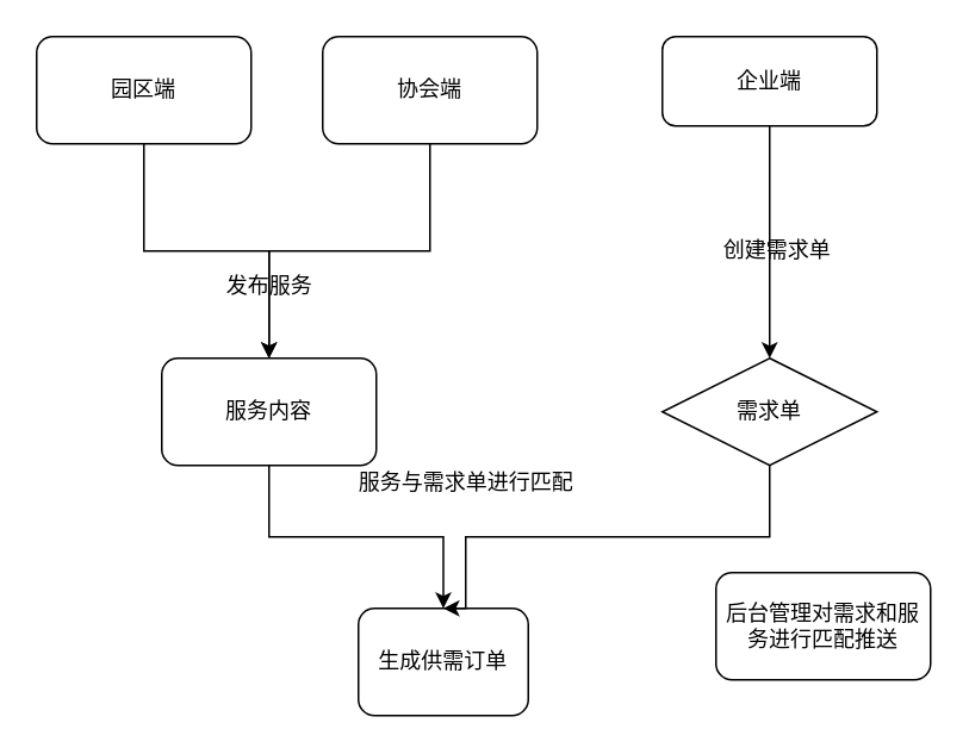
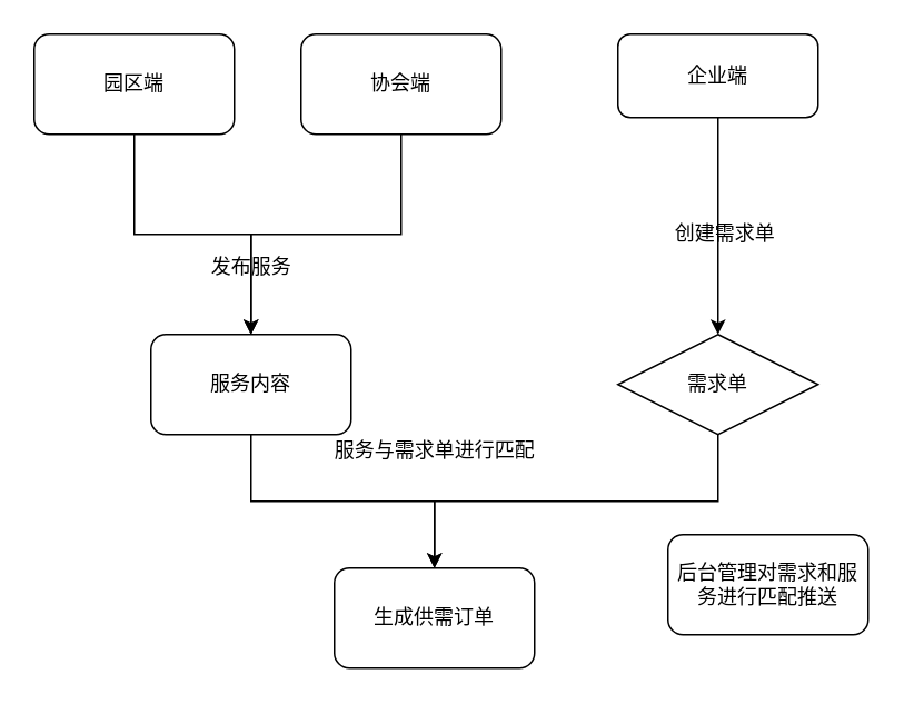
  <mxCell id="0" />
  <mxCell id="1" parent="0" />
  <mxCell id="2" style="edgeStyle=orthogonalEdgeStyle;rounded=0;orthogonalLoop=1;jettySize=auto;html=1;entryX=0.5;entryY=0;entryDx=0;entryDy=0;" edge="1" parent="1" source="3" target="9"><mxGeometry relative="1" as="geometry"><mxPoint x="140" y="180" as="targetPoint" /></mxGeometry></mxCell>
  <mxCell id="3" value="园区端" style="rounded=1;whiteSpace=wrap;html=1;" vertex="1" parent="1"><mxGeometry x="20" y="20" width="120" height="60" as="geometry" /></mxCell>
  <mxCell id="4" style="edgeStyle=orthogonalEdgeStyle;rounded=0;orthogonalLoop=1;jettySize=auto;html=1;entryX=0.5;entryY=0;entryDx=0;entryDy=0;" edge="1" parent="1" source="5" target="14"><mxGeometry relative="1" as="geometry"><mxPoint x="560" y="190" as="targetPoint" /></mxGeometry></mxCell>
  <mxCell id="5" value="企业端" style="rounded=1;whiteSpace=wrap;html=1;" vertex="1" parent="1"><mxGeometry x="370" y="20" width="120" height="50" as="geometry" /></mxCell>
  <mxCell id="6" style="edgeStyle=orthogonalEdgeStyle;rounded=0;orthogonalLoop=1;jettySize=auto;html=1;" edge="1" parent="1" source="7" target="9"><mxGeometry relative="1" as="geometry" /></mxCell>
  <mxCell id="7" value="协会端" style="rounded=1;whiteSpace=wrap;html=1;" vertex="1" parent="1"><mxGeometry x="180" y="20" width="120" height="60" as="geometry" /></mxCell>
  <mxCell id="8" style="edgeStyle=orthogonalEdgeStyle;rounded=0;orthogonalLoop=1;jettySize=auto;html=1;entryX=0.5;entryY=0;entryDx=0;entryDy=0;" edge="1" parent="1" source="9" target="12"><mxGeometry relative="1" as="geometry"><mxPoint x="150" y="340" as="targetPoint" /></mxGeometry></mxCell>
  <mxCell id="9" value="服务内容" style="rounded=1;whiteSpace=wrap;html=1;" vertex="1" parent="1"><mxGeometry x="90" y="200" width="120" height="60" as="geometry" /></mxCell>
  <mxCell id="10" value="&lt;span&gt;发布服务&lt;/span&gt;" style="text;html=1;align=center;verticalAlign=middle;resizable=0;points=[];autosize=1;strokeColor=none;fillColor=none;" vertex="1" parent="1"><mxGeometry x="120" y="150" width="60" height="20" as="geometry" /></mxCell>
  <mxCell id="11" style="edgeStyle=orthogonalEdgeStyle;rounded=0;orthogonalLoop=1;jettySize=auto;html=1;exitX=0.5;exitY=1;exitDx=0;exitDy=0;" edge="1" parent="1" source="5" target="5"><mxGeometry relative="1" as="geometry" /></mxCell>
- <mxCell id="12" value="生成供需订单" style="rounded=1;whiteSpace=wrap;html=1;" vertex="1" parent="1"><mxGeometry x="200" y="340" width="95" height="60" as="geometry" /></mxCell>
+ <mxCell id="12" value="生成供需订单" style="rounded=1;whiteSpace=wrap;html=1;" vertex="1" parent="1"><mxGeometry x="200" y="340" width="120" height="60" as="geometry" /></mxCell>
  <mxCell id="13" style="edgeStyle=orthogonalEdgeStyle;rounded=0;orthogonalLoop=1;jettySize=auto;html=1;entryX=0.5;entryY=0;entryDx=0;entryDy=0;" edge="1" parent="1" source="14" target="12"><mxGeometry relative="1" as="geometry"><Array as="points"><mxPoint x="430" y="300" /><mxPoint x="260" y="300" /></Array></mxGeometry></mxCell>
  <mxCell id="14" value="需求单" style="rhombus;whiteSpace=wrap;html=1;" vertex="1" parent="1"><mxGeometry x="370" y="200" width="120" height="60" as="geometry" /></mxCell>
  <mxCell id="15" value="创建需求单" style="text;html=1;align=center;verticalAlign=middle;resizable=0;points=[];autosize=1;strokeColor=none;fillColor=none;" vertex="1" parent="1"><mxGeometry x="394" y="130" width="80" height="20" as="geometry" /></mxCell>
  <mxCell id="16" value="服务与需求单进行匹配" style="text;html=1;align=center;verticalAlign=middle;resizable=0;points=[];autosize=1;strokeColor=none;fillColor=none;" vertex="1" parent="1"><mxGeometry x="190" y="260" width="140" height="20" as="geometry" /></mxCell>
  <mxCell id="17" value="后台管理对需求和服务进行匹配推送" style="rounded=1;whiteSpace=wrap;html=1;" vertex="1" parent="1"><mxGeometry x="400" y="320" width="120" height="60" as="geometry" /></mxCell>
